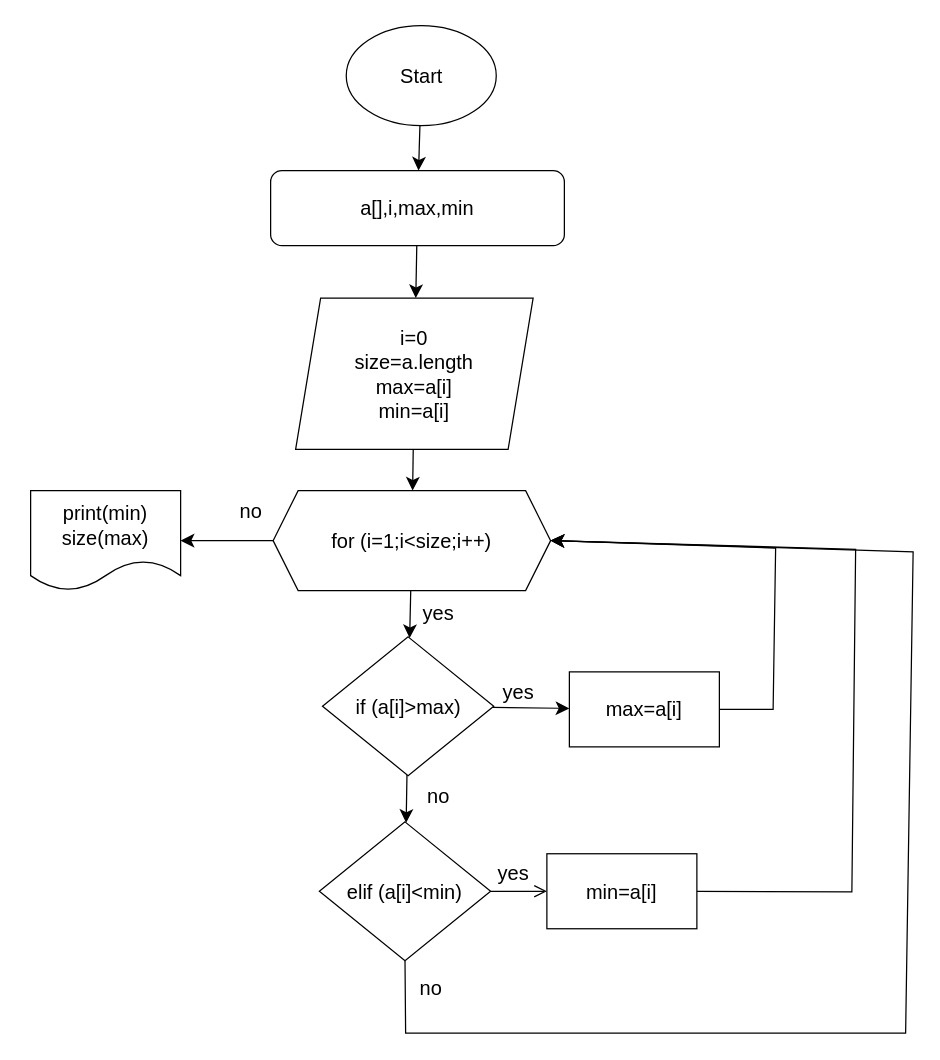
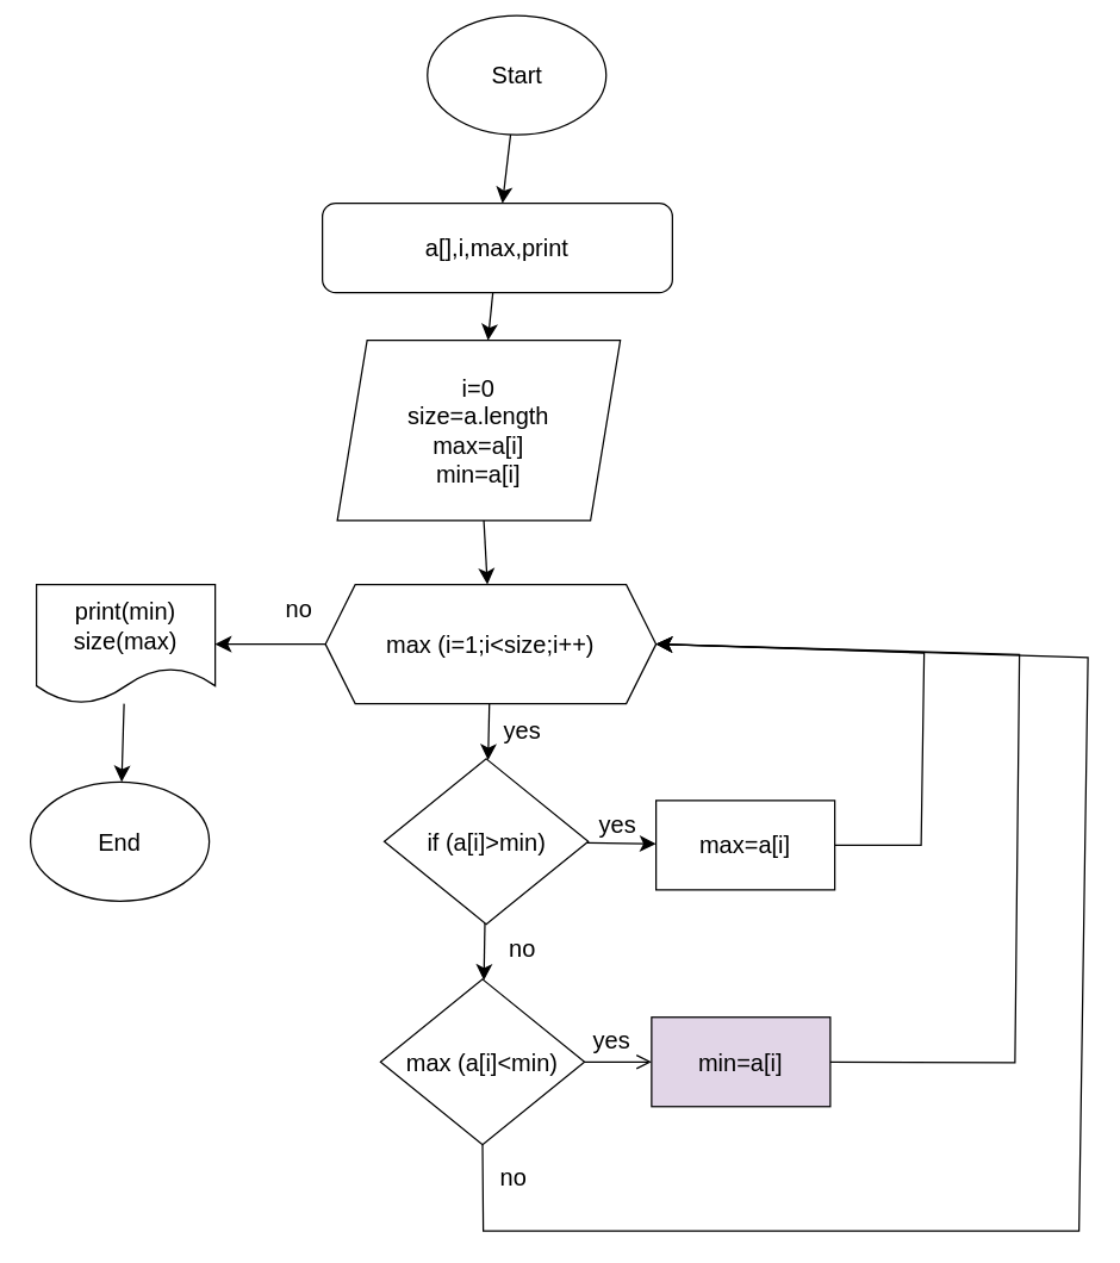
  <mxCell id="0" />
  <mxCell id="1" parent="0" />
  <mxCell id="2" value="" style="edgeStyle=none;curved=1;rounded=0;orthogonalLoop=1;jettySize=auto;html=1;fontSize=12;startSize=8;endSize=8;" parent="1" source="3" target="7" edge="1"><mxGeometry relative="1" as="geometry" /></mxCell>
- <mxCell id="3" value="Start" style="ellipse;whiteSpace=wrap;html=1;fontSize=16;" parent="1" vertex="1"><mxGeometry x="276.5" y="20" width="120" height="80" as="geometry" /></mxCell>
+ <mxCell id="3" value="Start" style="ellipse;whiteSpace=wrap;html=1;fontSize=16;" parent="1" vertex="1"><mxGeometry x="286.5" y="10" width="120" height="80" as="geometry" /></mxCell>
  <mxCell id="4" value="" style="edgeStyle=none;curved=1;rounded=0;orthogonalLoop=1;jettySize=auto;html=1;fontSize=12;startSize=8;endSize=8;" parent="1" source="5" target="13" edge="1"><mxGeometry relative="1" as="geometry" /></mxCell>
- <mxCell id="5" value="i=0&lt;br&gt;size=a.length&lt;br&gt;max=a[i]&lt;br&gt;min=a[i]" style="shape=parallelogram;perimeter=parallelogramPerimeter;whiteSpace=wrap;html=1;fixedSize=1;fontSize=16;" parent="1" vertex="1"><mxGeometry x="236" y="238" width="190" height="121" as="geometry" /></mxCell>
+ <mxCell id="5" value="i=0&lt;br&gt;size=a.length&lt;br&gt;max=a[i]&lt;br&gt;min=a[i]" style="shape=parallelogram;perimeter=parallelogramPerimeter;whiteSpace=wrap;html=1;fixedSize=1;fontSize=16;" parent="1" vertex="1"><mxGeometry x="226" y="228" width="190" height="121" as="geometry" /></mxCell>
  <mxCell id="6" value="" style="edgeStyle=none;curved=1;rounded=0;orthogonalLoop=1;jettySize=auto;html=1;fontSize=12;startSize=8;endSize=8;" parent="1" source="7" target="5" edge="1"><mxGeometry relative="1" as="geometry" /></mxCell>
- <mxCell id="7" value="a[],i,max,min" style="rounded=1;whiteSpace=wrap;html=1;fontSize=16;" parent="1" vertex="1"><mxGeometry x="216" y="136" width="235" height="60" as="geometry" /></mxCell>
+ <mxCell id="7" value="a[],i,max,print" style="rounded=1;whiteSpace=wrap;html=1;fontSize=16;" parent="1" vertex="1"><mxGeometry x="216" y="136" width="235" height="60" as="geometry" /></mxCell>
  <mxCell id="8" value="" style="edgeStyle=none;curved=1;rounded=0;orthogonalLoop=1;jettySize=auto;html=1;fontSize=12;startSize=8;endSize=8;" parent="1" source="10" target="19" edge="1"><mxGeometry relative="1" as="geometry" /></mxCell>
  <mxCell id="9" value="" style="edgeStyle=none;curved=1;rounded=0;orthogonalLoop=1;jettySize=auto;html=1;fontSize=12;startSize=8;endSize=8;" parent="1" source="10" target="16" edge="1"><mxGeometry relative="1" as="geometry" /></mxCell>
- <mxCell id="10" value="if (a[i]&amp;gt;max)" style="rhombus;whiteSpace=wrap;html=1;fontSize=16;" parent="1" vertex="1"><mxGeometry x="257.5" y="509" width="137" height="111" as="geometry" /></mxCell>
+ <mxCell id="10" value="if (a[i]&amp;gt;min)" style="rhombus;whiteSpace=wrap;html=1;fontSize=16;" parent="1" vertex="1"><mxGeometry x="257.5" y="509" width="137" height="111" as="geometry" /></mxCell>
  <mxCell id="11" value="" style="edgeStyle=none;curved=1;rounded=0;orthogonalLoop=1;jettySize=auto;html=1;fontSize=12;startSize=8;endSize=8;" parent="1" source="13" target="10" edge="1"><mxGeometry relative="1" as="geometry" /></mxCell>
  <mxCell id="12" value="" style="edgeStyle=none;curved=1;rounded=0;orthogonalLoop=1;jettySize=auto;html=1;fontSize=12;startSize=8;endSize=8;exitX=0;exitY=0.5;exitDx=0;exitDy=0;" parent="1" source="13" target="23" edge="1"><mxGeometry relative="1" as="geometry" /></mxCell>
- <mxCell id="13" value="for (i=1;i&amp;lt;size;i++)" style="shape=hexagon;perimeter=hexagonPerimeter2;whiteSpace=wrap;html=1;fixedSize=1;fontSize=16;" parent="1" vertex="1"><mxGeometry x="218" y="392" width="222" height="80" as="geometry" /></mxCell>
+ <mxCell id="13" value="max (i=1;i&amp;lt;size;i++)" style="shape=hexagon;perimeter=hexagonPerimeter2;whiteSpace=wrap;html=1;fixedSize=1;fontSize=16;" parent="1" vertex="1"><mxGeometry x="218" y="392" width="222" height="80" as="geometry" /></mxCell>
  <mxCell id="14" value="" style="edgeStyle=none;curved=1;rounded=0;orthogonalLoop=1;jettySize=auto;html=1;fontSize=12;startSize=8;endSize=8;endArrow=open;" parent="1" source="16" target="21" edge="1"><mxGeometry relative="1" as="geometry" /></mxCell>
  <mxCell id="15" style="edgeStyle=none;rounded=0;orthogonalLoop=1;jettySize=auto;html=1;entryX=1;entryY=0.5;entryDx=0;entryDy=0;fontSize=12;startSize=8;endSize=8;exitX=0.5;exitY=1;exitDx=0;exitDy=0;" parent="1" source="16" target="13" edge="1"><mxGeometry relative="1" as="geometry"><Array as="points"><mxPoint x="324" y="826" /><mxPoint x="724" y="826" /><mxPoint x="730" y="441" /></Array></mxGeometry></mxCell>
- <mxCell id="16" value="elif (a[i]&amp;lt;min)" style="rhombus;whiteSpace=wrap;html=1;fontSize=16;" parent="1" vertex="1"><mxGeometry x="255" y="657" width="137" height="111" as="geometry" /></mxCell>
+ <mxCell id="16" value="max (a[i]&amp;lt;min)" style="rhombus;whiteSpace=wrap;html=1;fontSize=16;" parent="1" vertex="1"><mxGeometry x="255" y="657" width="137" height="111" as="geometry" /></mxCell>
  <mxCell id="17" style="edgeStyle=none;curved=1;rounded=0;orthogonalLoop=1;jettySize=auto;html=1;entryX=0;entryY=0.5;entryDx=0;entryDy=0;fontSize=12;startSize=8;endSize=8;" parent="1" source="16" target="16" edge="1"><mxGeometry relative="1" as="geometry" /></mxCell>
  <mxCell id="18" style="edgeStyle=none;rounded=0;orthogonalLoop=1;jettySize=auto;html=1;entryX=1;entryY=0.5;entryDx=0;entryDy=0;fontSize=12;startSize=8;endSize=8;exitX=1;exitY=0.5;exitDx=0;exitDy=0;" parent="1" source="19" target="13" edge="1"><mxGeometry relative="1" as="geometry"><Array as="points"><mxPoint x="618" y="567" /><mxPoint x="620" y="438" /></Array></mxGeometry></mxCell>
- <mxCell id="19" value="max=a[i]" style="rounded=0;whiteSpace=wrap;html=1;fontSize=16;" parent="1" vertex="1"><mxGeometry x="455" y="537" width="120" height="60" as="geometry" /></mxCell>
+ <mxCell id="19" value="max=a[i]" style="rounded=0;whiteSpace=wrap;html=1;fontSize=16;" parent="1" vertex="1"><mxGeometry x="440" y="537" width="120" height="60" as="geometry" /></mxCell>
  <mxCell id="20" style="edgeStyle=none;rounded=0;orthogonalLoop=1;jettySize=auto;html=1;entryX=1;entryY=0.5;entryDx=0;entryDy=0;fontSize=12;startSize=8;endSize=8;exitX=1;exitY=0.5;exitDx=0;exitDy=0;" parent="1" source="21" target="13" edge="1"><mxGeometry relative="1" as="geometry"><Array as="points"><mxPoint x="681" y="713" /><mxPoint x="684" y="439" /></Array></mxGeometry></mxCell>
- <mxCell id="21" value="min=a[i]" style="rounded=0;whiteSpace=wrap;html=1;fontSize=16;" parent="1" vertex="1"><mxGeometry x="437" y="682.5" width="120" height="60" as="geometry" /></mxCell>
+ <mxCell id="21" value="min=a[i]" style="rounded=0;whiteSpace=wrap;html=1;fontSize=16;fillColor=#e1d5e7;" parent="1" vertex="1"><mxGeometry x="437" y="682.5" width="120" height="60" as="geometry" /></mxCell>
+ <mxCell id="22" value="" style="edgeStyle=none;curved=1;rounded=0;orthogonalLoop=1;jettySize=auto;html=1;fontSize=12;startSize=8;endSize=8;" parent="1" source="23" target="24" edge="1"><mxGeometry relative="1" as="geometry" /></mxCell>
  <mxCell id="23" value="print(min)&lt;br&gt;size(max)" style="shape=document;whiteSpace=wrap;html=1;boundedLbl=1;fontSize=16;" parent="1" vertex="1"><mxGeometry x="24" y="392" width="120" height="80" as="geometry" /></mxCell>
+ <mxCell id="24" value="End" style="ellipse;whiteSpace=wrap;html=1;fontSize=16;" parent="1" vertex="1"><mxGeometry x="20" y="524.5" width="120" height="80" as="geometry" /></mxCell>
  <mxCell id="25" value="yes" style="text;html=1;align=center;verticalAlign=middle;resizable=0;points=[];autosize=1;strokeColor=none;fillColor=none;fontSize=16;" parent="1" vertex="1"><mxGeometry x="392" y="537" width="43" height="31" as="geometry" /></mxCell>
  <mxCell id="26" value="yes" style="text;html=1;align=center;verticalAlign=middle;resizable=0;points=[];autosize=1;strokeColor=none;fillColor=none;fontSize=16;" parent="1" vertex="1"><mxGeometry x="388" y="682.5" width="43" height="31" as="geometry" /></mxCell>
  <mxCell id="27" value="no" style="text;html=1;align=center;verticalAlign=middle;resizable=0;points=[];autosize=1;strokeColor=none;fillColor=none;fontSize=16;" parent="1" vertex="1"><mxGeometry x="332" y="620" width="36" height="31" as="geometry" /></mxCell>
  <mxCell id="28" value="no" style="text;html=1;align=center;verticalAlign=middle;resizable=0;points=[];autosize=1;strokeColor=none;fillColor=none;fontSize=16;" parent="1" vertex="1"><mxGeometry x="326" y="774" width="36" height="31" as="geometry" /></mxCell>
  <mxCell id="29" value="no" style="text;html=1;align=center;verticalAlign=middle;resizable=0;points=[];autosize=1;strokeColor=none;fillColor=none;fontSize=16;" parent="1" vertex="1"><mxGeometry x="182" y="392" width="36" height="31" as="geometry" /></mxCell>
  <mxCell id="30" value="yes" style="text;html=1;align=center;verticalAlign=middle;resizable=0;points=[];autosize=1;strokeColor=none;fillColor=none;fontSize=16;" parent="1" vertex="1"><mxGeometry x="328.5" y="474" width="43" height="31" as="geometry" /></mxCell>
